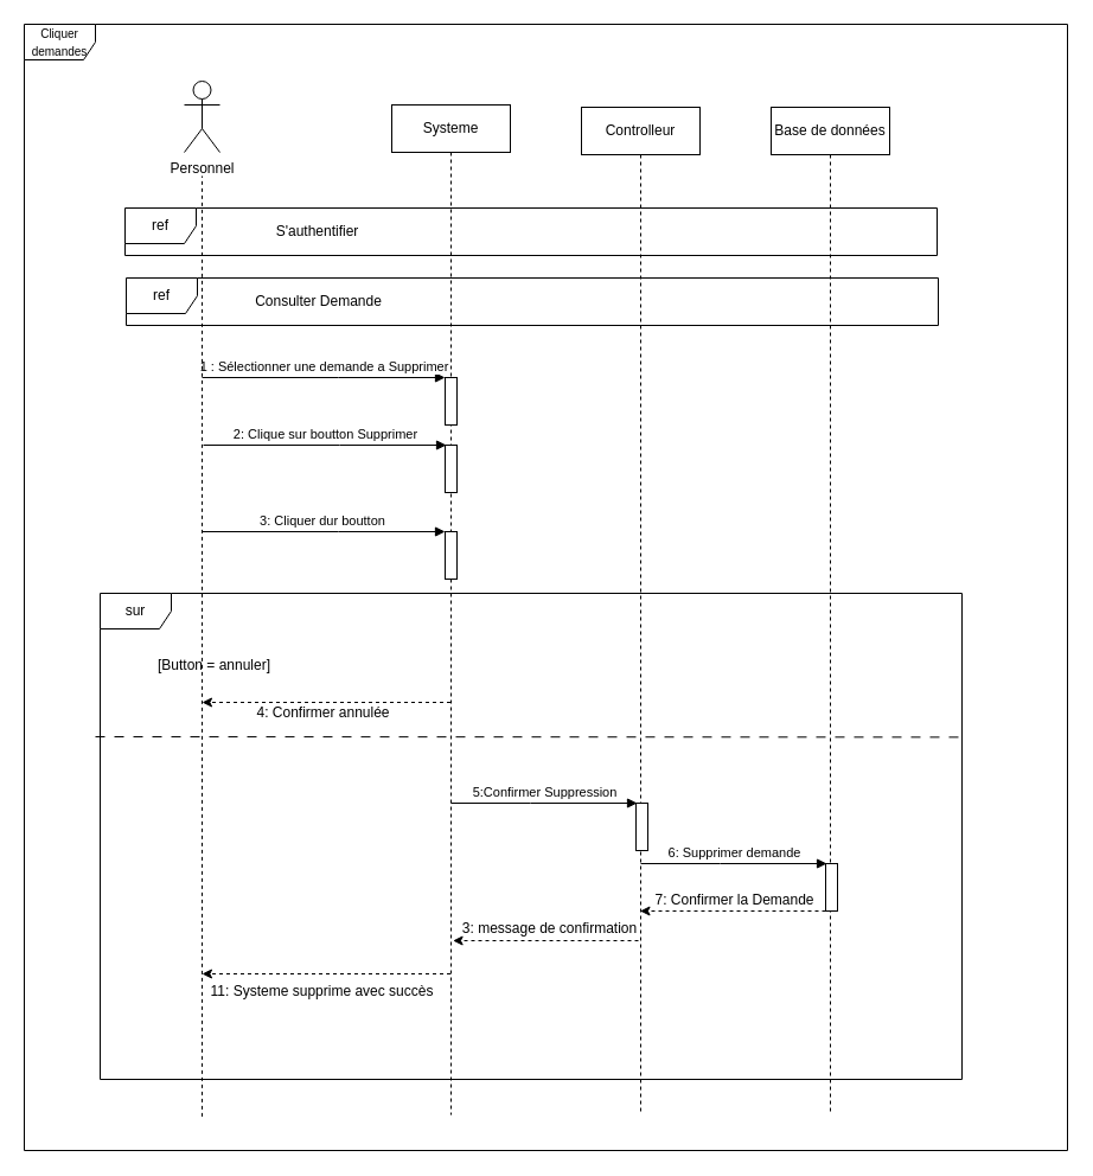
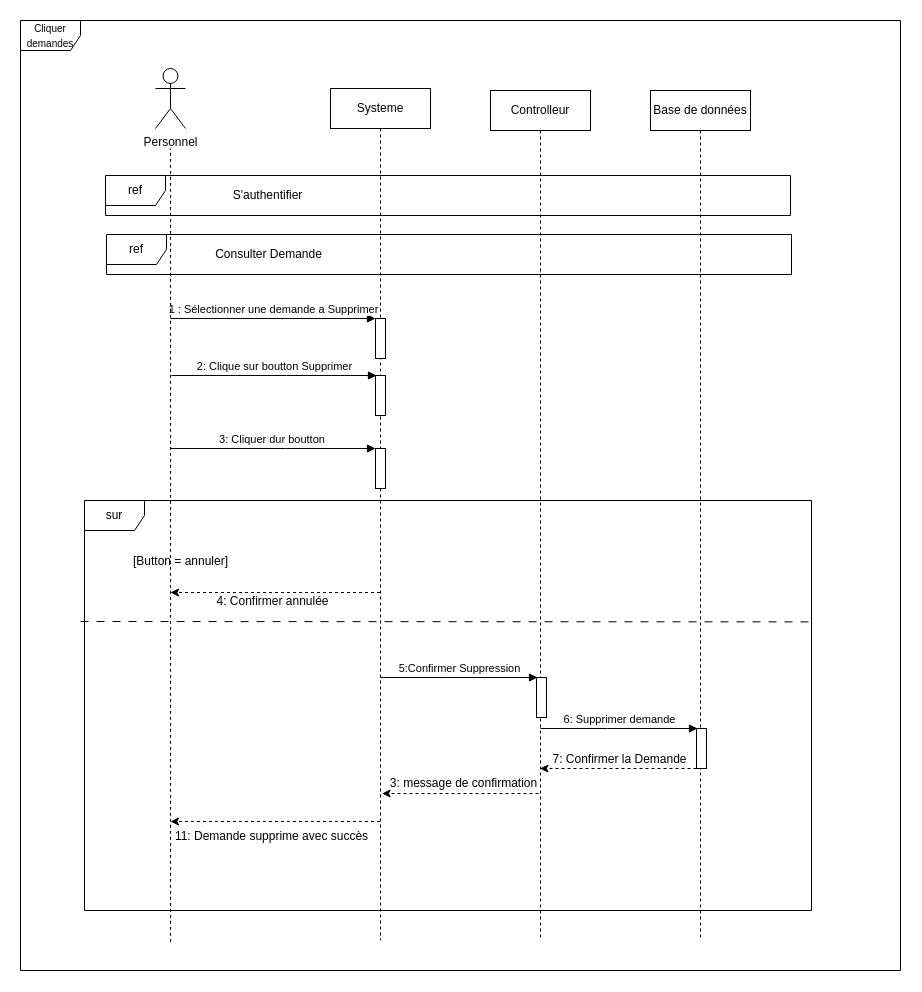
  <mxCell id="0" />
  <mxCell id="1" parent="0" />
  <mxCell id="2" value="Systeme" style="shape=umlLifeline;perimeter=lifelinePerimeter;whiteSpace=wrap;html=1;container=0;dropTarget=0;collapsible=0;recursiveResize=0;outlineConnect=0;portConstraint=eastwest;newEdgeStyle={&quot;edgeStyle&quot;:&quot;elbowEdgeStyle&quot;,&quot;elbow&quot;:&quot;vertical&quot;,&quot;curved&quot;:0,&quot;rounded&quot;:0};" vertex="1" parent="1"><mxGeometry x="330" y="88" width="100" height="852" as="geometry" /></mxCell>
  <mxCell id="3" value="" style="html=1;points=[];perimeter=orthogonalPerimeter;outlineConnect=0;targetShapes=umlLifeline;portConstraint=eastwest;newEdgeStyle={&quot;edgeStyle&quot;:&quot;elbowEdgeStyle&quot;,&quot;elbow&quot;:&quot;vertical&quot;,&quot;curved&quot;:0,&quot;rounded&quot;:0};" vertex="1" parent="2"><mxGeometry x="45" y="230" width="10" height="40" as="geometry" /></mxCell>
  <mxCell id="4" value="1 : Sélectionner une demande a Supprimer" style="html=1;verticalAlign=bottom;endArrow=block;edgeStyle=elbowEdgeStyle;elbow=vertical;curved=0;rounded=0;" edge="1" parent="1" target="3"><mxGeometry relative="1" as="geometry"><mxPoint x="170" y="318" as="sourcePoint" /><Array as="points"><mxPoint x="285" y="318" /></Array><mxPoint x="370" y="318" as="targetPoint" /></mxGeometry></mxCell>
  <mxCell id="5" value="Personnel" style="shape=umlActor;verticalLabelPosition=bottom;verticalAlign=top;html=1;outlineConnect=0;" vertex="1" parent="1"><mxGeometry x="155" y="68" width="30" height="60" as="geometry" /></mxCell>
  <mxCell id="6" value="" style="endArrow=none;dashed=1;html=1;rounded=0;" edge="1" parent="1"><mxGeometry width="50" height="50" relative="1" as="geometry"><mxPoint x="170" y="941.371" as="sourcePoint" /><mxPoint x="170" y="148" as="targetPoint" /></mxGeometry></mxCell>
  <mxCell id="7" value="2: Clique sur boutton Supprimer" style="html=1;verticalAlign=bottom;endArrow=block;edgeStyle=elbowEdgeStyle;elbow=vertical;curved=0;rounded=0;" edge="1" parent="1"><mxGeometry relative="1" as="geometry"><mxPoint x="171" y="375" as="sourcePoint" /><Array as="points"><mxPoint x="286" y="375" /></Array><mxPoint x="376" y="375" as="targetPoint" /></mxGeometry></mxCell>
  <mxCell id="8" value="" style="rounded=0;whiteSpace=wrap;html=1;" vertex="1" parent="1"><mxGeometry x="375" y="375" width="10" height="40" as="geometry" /></mxCell>
  <mxCell id="9" value="" style="rounded=0;whiteSpace=wrap;html=1;" vertex="1" parent="1"><mxGeometry x="375" y="448" width="10" height="40" as="geometry" /></mxCell>
  <mxCell id="10" value="3: Cliquer dur boutton&amp;nbsp;" style="html=1;verticalAlign=bottom;endArrow=block;edgeStyle=elbowEdgeStyle;elbow=vertical;curved=0;rounded=0;" edge="1" parent="1"><mxGeometry relative="1" as="geometry"><mxPoint x="170" y="448" as="sourcePoint" /><Array as="points"><mxPoint x="285" y="448" /></Array><mxPoint x="375" y="448" as="targetPoint" /></mxGeometry></mxCell>
  <mxCell id="11" value="ref" style="shape=umlFrame;whiteSpace=wrap;html=1;pointerEvents=0;movable=0;resizable=0;rotatable=0;deletable=0;editable=0;locked=1;connectable=0;" vertex="1" parent="1"><mxGeometry x="105" y="175" width="685" height="40" as="geometry" /></mxCell>
  <mxCell id="12" value="S'authentifier" style="text;html=1;align=center;verticalAlign=middle;resizable=0;points=[];autosize=1;strokeColor=none;fillColor=none;movable=0;rotatable=0;deletable=0;editable=0;locked=1;connectable=0;" vertex="1" parent="1"><mxGeometry x="222" y="180" width="90" height="30" as="geometry" /></mxCell>
  <mxCell id="13" value="&lt;font style=&quot;font-size: 10px;&quot;&gt;Cliquer demandes&lt;/font&gt;" style="shape=umlFrame;whiteSpace=wrap;html=1;pointerEvents=0;" vertex="1" parent="1"><mxGeometry x="20" y="20" width="880" height="950" as="geometry" /></mxCell>
  <mxCell id="14" value="Controlleur" style="shape=umlLifeline;perimeter=lifelinePerimeter;whiteSpace=wrap;html=1;container=0;dropTarget=0;collapsible=0;recursiveResize=0;outlineConnect=0;portConstraint=eastwest;newEdgeStyle={&quot;edgeStyle&quot;:&quot;elbowEdgeStyle&quot;,&quot;elbow&quot;:&quot;vertical&quot;,&quot;curved&quot;:0,&quot;rounded&quot;:0};" vertex="1" parent="1"><mxGeometry x="490" y="90" width="100" height="850" as="geometry" /></mxCell>
  <mxCell id="15" value="Base de données" style="shape=umlLifeline;perimeter=lifelinePerimeter;whiteSpace=wrap;html=1;container=0;dropTarget=0;collapsible=0;recursiveResize=0;outlineConnect=0;portConstraint=eastwest;newEdgeStyle={&quot;edgeStyle&quot;:&quot;elbowEdgeStyle&quot;,&quot;elbow&quot;:&quot;vertical&quot;,&quot;curved&quot;:0,&quot;rounded&quot;:0};" vertex="1" parent="1"><mxGeometry x="650" y="90" width="100" height="850" as="geometry" /></mxCell>
  <mxCell id="16" value="ref" style="shape=umlFrame;whiteSpace=wrap;html=1;pointerEvents=0;movable=1;resizable=1;rotatable=1;deletable=1;editable=1;locked=0;connectable=1;" vertex="1" parent="1"><mxGeometry x="106" y="234" width="685" height="40" as="geometry" /></mxCell>
  <mxCell id="17" value="Consulter Demande" style="text;html=1;align=center;verticalAlign=middle;resizable=1;points=[];autosize=1;strokeColor=none;fillColor=none;movable=1;rotatable=1;deletable=1;editable=1;locked=0;connectable=1;" vertex="1" parent="1"><mxGeometry x="198" y="239" width="140" height="30" as="geometry" /></mxCell>
  <mxCell id="18" value="sur" style="shape=umlFrame;whiteSpace=wrap;html=1;pointerEvents=0;" vertex="1" parent="1"><mxGeometry x="84" y="500" width="727" height="410" as="geometry" /></mxCell>
  <mxCell id="19" value="[Button = annuler]" style="text;html=1;align=center;verticalAlign=middle;resizable=0;points=[];autosize=1;strokeColor=none;fillColor=none;" vertex="1" parent="1"><mxGeometry x="120" y="546" width="120" height="30" as="geometry" /></mxCell>
  <mxCell id="20" value="" style="endArrow=classic;html=1;rounded=0;dashed=1;" edge="1" parent="1"><mxGeometry width="50" height="50" relative="1" as="geometry"><mxPoint x="379.5" y="592" as="sourcePoint" /><mxPoint x="170" y="592" as="targetPoint" /></mxGeometry></mxCell>
  <mxCell id="21" value="4: Confirmer annulée" style="text;html=1;align=center;verticalAlign=middle;resizable=0;points=[];autosize=1;strokeColor=none;fillColor=none;" vertex="1" parent="1"><mxGeometry x="202" y="586" width="140" height="30" as="geometry" /></mxCell>
  <mxCell id="22" value="" style="endArrow=none;dashed=1;html=1;rounded=0;entryX=1.005;entryY=0.418;entryDx=0;entryDy=0;entryPerimeter=0;dashPattern=8 8;" edge="1" parent="1"><mxGeometry width="50" height="50" relative="1" as="geometry"><mxPoint x="80" y="621" as="sourcePoint" /><mxPoint x="814.635" y="621.38" as="targetPoint" /></mxGeometry></mxCell>
  <mxCell id="23" value="" style="endArrow=classic;html=1;rounded=0;dashed=1;" edge="1" parent="1"><mxGeometry width="50" height="50" relative="1" as="geometry"><mxPoint x="379.5" y="821" as="sourcePoint" /><mxPoint x="170" y="821" as="targetPoint" /></mxGeometry></mxCell>
- <mxCell id="24" value="11: Systeme supprime avec succès" style="text;html=1;align=center;verticalAlign=middle;resizable=0;points=[];autosize=1;strokeColor=none;fillColor=none;" vertex="1" parent="1"><mxGeometry x="161" y="821" width="220" height="30" as="geometry" /></mxCell>
+ <mxCell id="24" value="11: Demande supprime avec succès" style="text;html=1;align=center;verticalAlign=middle;resizable=0;points=[];autosize=1;strokeColor=none;fillColor=none;" vertex="1" parent="1"><mxGeometry x="161" y="821" width="220" height="30" as="geometry" /></mxCell>
  <mxCell id="25" value="6: Supprimer demande" style="html=1;verticalAlign=bottom;endArrow=block;edgeStyle=elbowEdgeStyle;elbow=vertical;curved=0;rounded=0;" edge="1" parent="1"><mxGeometry relative="1" as="geometry"><mxPoint x="540" y="728" as="sourcePoint" /><Array as="points"><mxPoint x="607" y="728" /></Array><mxPoint x="697" y="728" as="targetPoint" /></mxGeometry></mxCell>
  <mxCell id="26" value="7: Confirmer la Demande" style="text;html=1;align=center;verticalAlign=middle;resizable=0;points=[];autosize=1;strokeColor=none;fillColor=none;" vertex="1" parent="1"><mxGeometry x="534" y="744" width="170" height="30" as="geometry" /></mxCell>
  <mxCell id="27" value="" style="rounded=0;whiteSpace=wrap;html=1;" vertex="1" parent="1"><mxGeometry x="696" y="728" width="10" height="40" as="geometry" /></mxCell>
  <mxCell id="28" value="" style="endArrow=classic;html=1;rounded=0;exitX=0;exitY=1;exitDx=0;exitDy=0;dashed=1;" edge="1" parent="1" source="27" target="14"><mxGeometry width="50" height="50" relative="1" as="geometry"><mxPoint x="510" y="837" as="sourcePoint" /><mxPoint x="539.591" y="837" as="targetPoint" /></mxGeometry></mxCell>
  <mxCell id="29" value="5:Confirmer Suppression" style="html=1;verticalAlign=bottom;endArrow=block;edgeStyle=elbowEdgeStyle;elbow=vertical;curved=0;rounded=0;" edge="1" parent="1"><mxGeometry relative="1" as="geometry"><mxPoint x="380" y="677" as="sourcePoint" /><Array as="points"><mxPoint x="447" y="677" /></Array><mxPoint x="537" y="677" as="targetPoint" /></mxGeometry></mxCell>
  <mxCell id="30" value="" style="rounded=0;whiteSpace=wrap;html=1;" vertex="1" parent="1"><mxGeometry x="536" y="677" width="10" height="40" as="geometry" /></mxCell>
  <mxCell id="31" value="3: message de confirmation" style="text;html=1;align=center;verticalAlign=middle;resizable=0;points=[];autosize=1;strokeColor=none;fillColor=none;" vertex="1" parent="1"><mxGeometry x="378" y="768" width="170" height="30" as="geometry" /></mxCell>
  <mxCell id="32" value="" style="endArrow=classic;html=1;rounded=0;exitX=0;exitY=1;exitDx=0;exitDy=0;dashed=1;" edge="1" parent="1"><mxGeometry width="50" height="50" relative="1" as="geometry"><mxPoint x="538" y="793" as="sourcePoint" /><mxPoint x="381.591" y="793" as="targetPoint" /></mxGeometry></mxCell>
